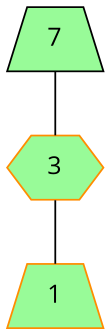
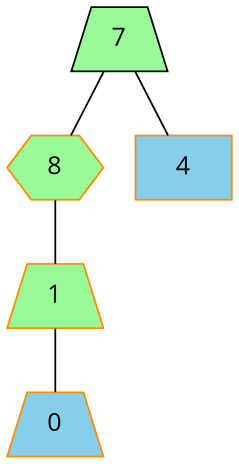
  graph {
    fontname="Open Sans"
    node [color=darkorange fillcolor=palegreen fontname="Open Sans" shape=trapezium style=filled]
    edge [fontname="Open Sans"]
+   0 [fillcolor=skyblue]
    1
    n3 [color=black label=7]
-   3 [shape=hexagon]
+   3 [shape=hexagon label=8]
+   4 [fillcolor=skyblue shape=box]
+   1 -- 0
    n3 -- 3
+   n3 -- 4
    3 -- 1
  }
